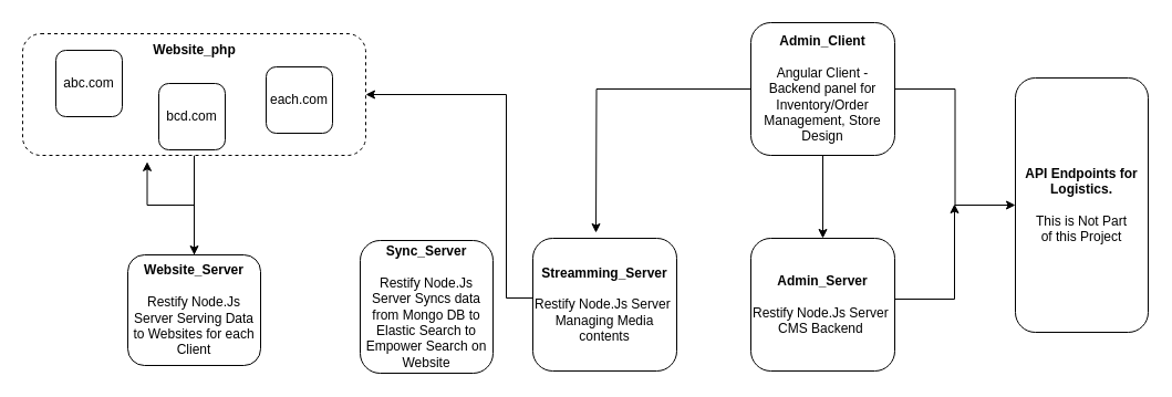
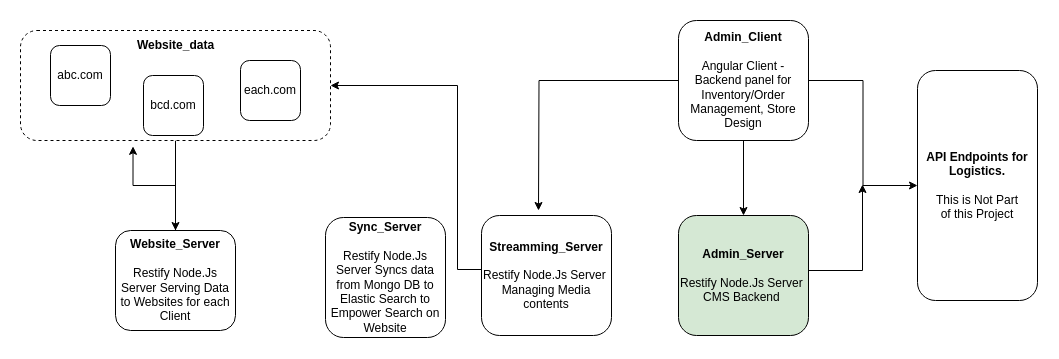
  <mxCell id="0" />
  <mxCell id="1" parent="0" />
  <mxCell id="2" style="edgeStyle=orthogonalEdgeStyle;rounded=0;orthogonalLoop=1;jettySize=auto;html=1;entryX=0.5;entryY=0;entryDx=0;entryDy=0;" edge="1" parent="1" source="3" target="7"><mxGeometry relative="1" as="geometry" /></mxCell>
  <mxCell id="3" value="" style="rounded=1;whiteSpace=wrap;html=1;dashed=1;" vertex="1" parent="1"><mxGeometry x="20" y="30" width="310" height="110" as="geometry" /></mxCell>
  <mxCell id="4" value="abc.com" style="rounded=1;whiteSpace=wrap;html=1;" vertex="1" parent="1"><mxGeometry x="50" y="45" width="60" height="60" as="geometry" /></mxCell>
  <mxCell id="5" value="each.com" style="rounded=1;whiteSpace=wrap;html=1;" vertex="1" parent="1"><mxGeometry x="240" y="60" width="60" height="60" as="geometry" /></mxCell>
  <mxCell id="6" value="bcd.com" style="rounded=1;whiteSpace=wrap;html=1;" vertex="1" parent="1"><mxGeometry x="143" y="75" width="60" height="60" as="geometry" /></mxCell>
  <mxCell id="7" value="&lt;b&gt;Website_Server&lt;/b&gt;&lt;br&gt;&lt;br&gt;Restify Node.Js Server Serving Data to Websites for each Client" style="rounded=1;whiteSpace=wrap;html=1;" vertex="1" parent="1"><mxGeometry x="115" y="230" width="120" height="100" as="geometry" /></mxCell>
- <mxCell id="8" value="&lt;b&gt;Website_php&lt;/b&gt;" style="text;html=1;align=center;verticalAlign=middle;resizable=0;points=[];autosize=1;strokeColor=none;fillColor=none;" vertex="1" parent="1"><mxGeometry x="125" y="30" width="100" height="30" as="geometry" /></mxCell>
+ <mxCell id="8" value="&lt;b&gt;Website_data&lt;/b&gt;" style="text;html=1;align=center;verticalAlign=middle;resizable=0;points=[];autosize=1;strokeColor=none;fillColor=none;" vertex="1" parent="1"><mxGeometry x="125" y="30" width="100" height="30" as="geometry" /></mxCell>
  <mxCell id="9" style="edgeStyle=orthogonalEdgeStyle;rounded=0;orthogonalLoop=1;jettySize=auto;html=1;entryX=0.363;entryY=1.053;entryDx=0;entryDy=0;entryPerimeter=0;" edge="1" parent="1" source="7" target="3"><mxGeometry relative="1" as="geometry" /></mxCell>
  <mxCell id="10" value="&lt;b&gt;Sync_Server&lt;/b&gt;&lt;br&gt;&lt;br&gt;Restify Node.Js Server Syncs data from Mongo DB to Elastic Search to Empower Search on Website" style="rounded=1;whiteSpace=wrap;html=1;" vertex="1" parent="1"><mxGeometry x="325" y="217" width="120" height="120" as="geometry" /></mxCell>
  <mxCell id="11" style="edgeStyle=orthogonalEdgeStyle;rounded=0;orthogonalLoop=1;jettySize=auto;html=1;entryX=1;entryY=0.5;entryDx=0;entryDy=0;" edge="1" parent="1" source="12" target="3"><mxGeometry relative="1" as="geometry"><Array as="points"><mxPoint x="457" y="269" /><mxPoint x="457" y="85" /></Array></mxGeometry></mxCell>
  <mxCell id="12" value="&lt;b&gt;Streamming_Server&lt;br&gt;&lt;/b&gt;&lt;br&gt;Restify Node.Js Server&amp;nbsp; Managing Media contents" style="rounded=1;whiteSpace=wrap;html=1;" vertex="1" parent="1"><mxGeometry x="481" y="215" width="130" height="120" as="geometry" /></mxCell>
  <mxCell id="13" style="edgeStyle=orthogonalEdgeStyle;rounded=0;orthogonalLoop=1;jettySize=auto;html=1;" edge="1" parent="1"><mxGeometry relative="1" as="geometry"><mxPoint x="862" y="184" as="targetPoint" /><mxPoint x="803" y="289" as="sourcePoint" /><Array as="points"><mxPoint x="803" y="270" /><mxPoint x="862" y="270" /></Array></mxGeometry></mxCell>
- <mxCell id="14" value="&lt;b&gt;Admin_Server&lt;/b&gt;&lt;br&gt;&lt;br&gt;Restify Node.Js Server&amp;nbsp; CMS Backend&amp;nbsp;" style="rounded=1;whiteSpace=wrap;html=1;" vertex="1" parent="1"><mxGeometry x="678" y="215" width="130" height="120" as="geometry" /></mxCell>
+ <mxCell id="14" value="&lt;b&gt;Admin_Server&lt;/b&gt;&lt;br&gt;&lt;br&gt;Restify Node.Js Server&amp;nbsp; CMS Backend&amp;nbsp;" style="rounded=1;whiteSpace=wrap;html=1;fillColor=#d5e8d4;" vertex="1" parent="1"><mxGeometry x="678" y="215" width="130" height="120" as="geometry" /></mxCell>
  <mxCell id="15" style="edgeStyle=orthogonalEdgeStyle;rounded=0;orthogonalLoop=1;jettySize=auto;html=1;entryX=0.5;entryY=0;entryDx=0;entryDy=0;" edge="1" parent="1" source="18" target="14"><mxGeometry relative="1" as="geometry" /></mxCell>
  <mxCell id="16" style="edgeStyle=orthogonalEdgeStyle;rounded=0;orthogonalLoop=1;jettySize=auto;html=1;" edge="1" parent="1" source="18"><mxGeometry relative="1" as="geometry"><mxPoint x="538" y="210" as="targetPoint" /></mxGeometry></mxCell>
  <mxCell id="17" style="edgeStyle=orthogonalEdgeStyle;rounded=0;orthogonalLoop=1;jettySize=auto;html=1;" edge="1" parent="1" source="18" target="19"><mxGeometry relative="1" as="geometry" /></mxCell>
  <mxCell id="18" value="&lt;b&gt;Admin_Client&lt;br&gt;&lt;/b&gt;&lt;br&gt;Angular Client - Backend panel for Inventory/Order Management, Store Design" style="rounded=1;whiteSpace=wrap;html=1;" vertex="1" parent="1"><mxGeometry x="678" y="20" width="130" height="120" as="geometry" /></mxCell>
  <mxCell id="19" value="&lt;b&gt;API Endpoints for Logistics.&lt;/b&gt;&lt;br&gt;&lt;br&gt;This is Not Part &lt;br&gt;of this Project" style="rounded=1;whiteSpace=wrap;html=1;" vertex="1" parent="1"><mxGeometry x="917" y="70" width="120" height="230" as="geometry" /></mxCell>
